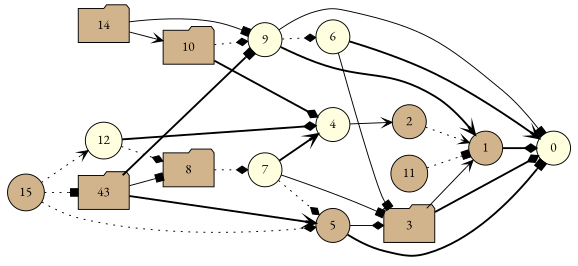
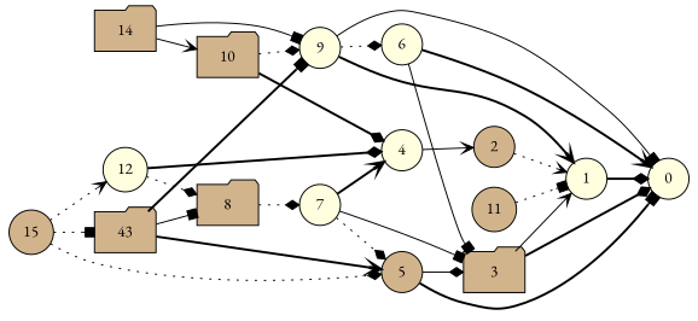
  digraph {
    "Duplicate states"=0
    GraphType=Random
    "Max states in OPEN"=0
    Modes="120000ms; topo-ordered tasks, ; Pruning: task equivalence, fixed order ready list, ; F-value: ; Optimisation: best schedule length (SL) optimisation on equal, "
    NumberOfTasks=16
    "Pruned using list schedule length"=39
    "States removed from OPEN"=0
    TargetSystem="Homogeneous-2"
    "Time to schedule (ms)"=110
    "Total idle time"=0
    "Total schedule length"=1083
    "Total sequential time"=1920
    "Total states created"=163
    fontname="EB Garamond"
    rankdir=LR
    node [Processor=1 "Start time"=0 Weight=44 fillcolor=tan fontname="EB Garamond" shape=circle style=filled]
    edge [Weight=9 arrowhead=diamond fontname="EB Garamond" style=dotted]
    14 ["Finish time"=221 Processor=0 Weight=221 shape=folder]
    10 ["Finish time"=398 Processor=0 "Start time"=221 Weight=177 shape=folder]
    9 ["Finish time"=575 Processor=0 "Start time"=398 Weight=177 fillcolor=lightyellow]
    4 ["Finish time"=573 "Start time"=529 fillcolor=lightyellow]
    6 ["Finish time"=774 Processor=0 "Start time"=575 Weight=199 fillcolor=lightyellow]
-   1 ["Finish time"=1039 Processor=0 "Start time"=840 Weight=199]
+   1 ["Finish time"=1039 Processor=0 "Start time"=840 Weight=199 fillcolor=lightyellow]
    0 ["Finish time"=1083 Processor=0 "Start time"=1039 fillcolor=lightyellow]
    2 ["Finish time"=617 "Start time"=573]
    3 ["Finish time"=840 Processor=0 "Start time"=774 Weight=66 shape=folder]
    15 ["Finish time"=88 Weight=88]
    n11 ["Finish time"=286 "Start time"=132 Weight=154 label=43 shape=folder]
    12 ["Finish time"=132 "Start time"=88 fillcolor=lightyellow]
    5 ["Finish time"=749 "Start time"=617 Weight=132]
    8 ["Finish time"=485 "Start time"=286 Weight=199 shape=folder]
    7 ["Finish time"=529 "Start time"=485 fillcolor=lightyellow]
    11 ["Finish time"=837 "Start time"=749 Weight=88]
    14 -> 10 [Weight=5 arrowhead=vee style=solid]
    14 -> 9 [arrowhead=box style=solid]
    10 -> 9
    10 -> 4 [Weight=8 style=bold]
    9 -> 6 [Weight=2]
    9 -> 1 [Weight=7 arrowhead=vee style=bold]
    9 -> 0 [Weight=3 arrowhead=box style=solid]
    4 -> 2 [arrowhead=vee style=solid]
    6 -> 0 [Weight=6 arrowhead=vee style=bold]
    6 -> 3 [Weight=7 arrowhead=box style=solid]
    1 -> 0 [Weight=3 style=bold]
    2 -> 1 [Weight=8 arrowhead=vee]
    3 -> 1 [Weight=7 arrowhead=vee style=solid]
    3 -> 0 [style=bold]
    15 -> n11 [arrowhead=box]
    15 -> 12 [arrowhead=vee]
    15 -> 5 [Weight=6]
    n11 -> 9 [Weight=8 arrowhead=box style=bold]
    n11 -> 5 [Weight=2 arrowhead=vee style=bold]
    n11 -> 8 [Weight=5 arrowhead=box style=solid]
    12 -> 4 [Weight=7 style=bold]
    12 -> 8 [Weight=3]
    5 -> 0 [Weight=4 arrowhead=box style=bold]
    5 -> 3 [Weight=6 style=solid]
    8 -> 7 [Weight=5]
    7 -> 4 [Weight=6 arrowhead=vee style=bold]
    7 -> 3 [Weight=10 arrowhead=box style=solid]
    7 -> 5 [Weight=10]
    11 -> 1 [Weight=3 arrowhead=box]
  }
